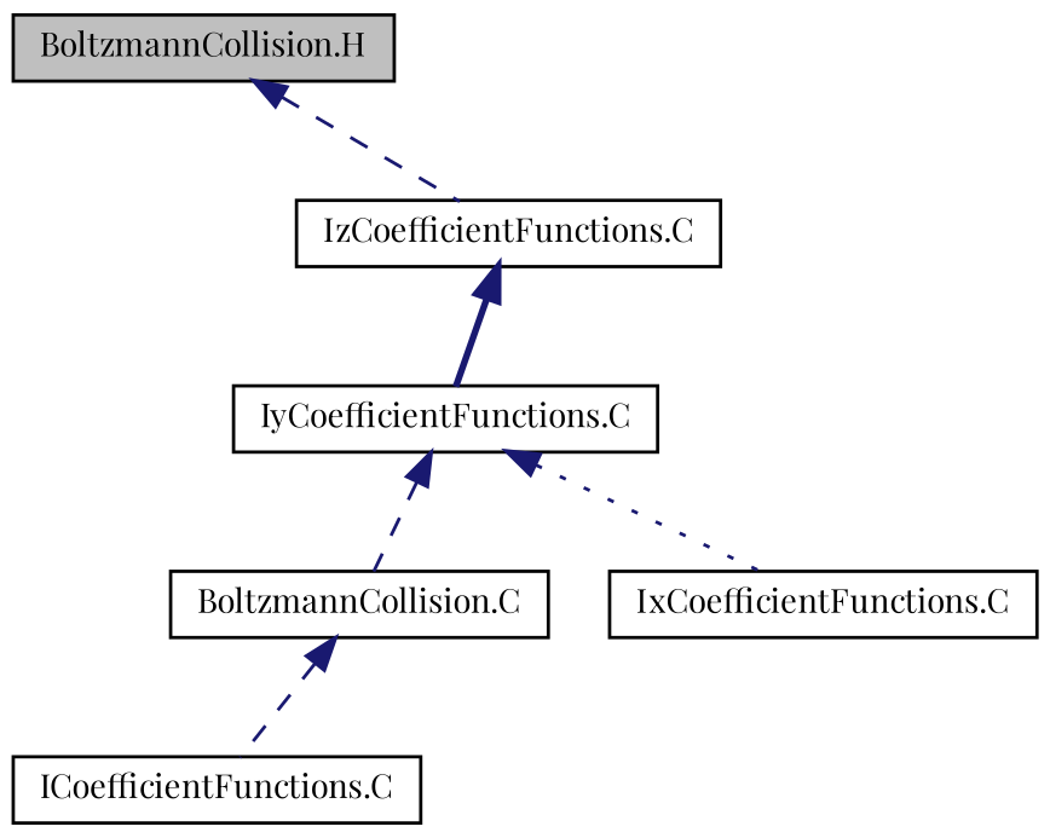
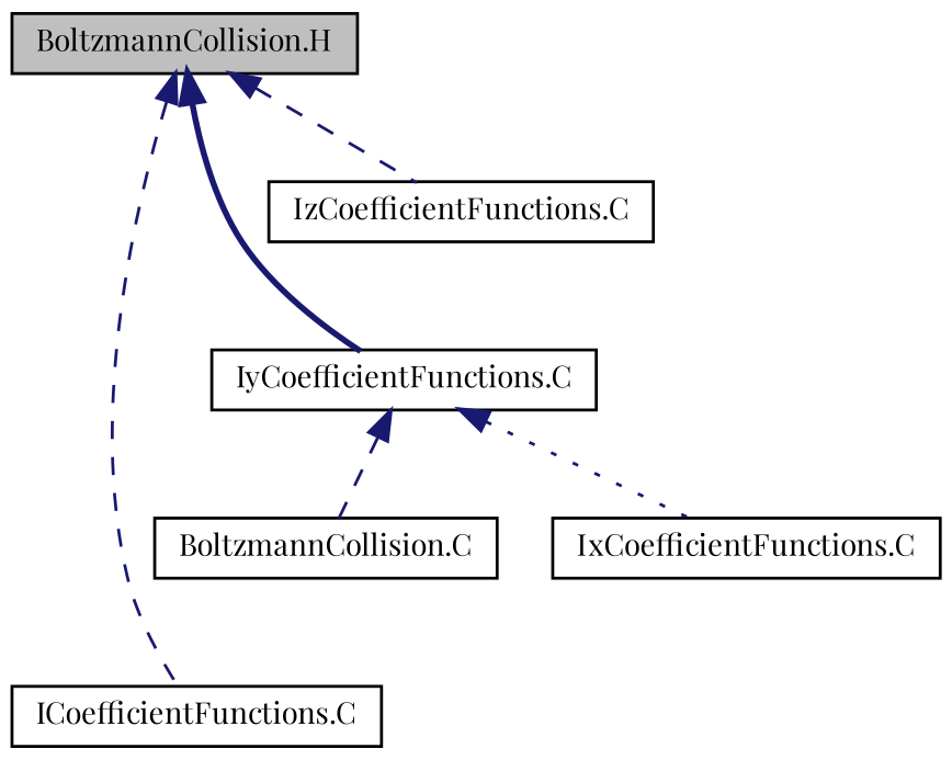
  digraph {
    fontname="Playfair Display"
    node [color=black fontname="Playfair Display" fontsize=10 shape=record]
    edge [color=midnightblue dir=back fontname="Playfair Display" fontsize=10 labelfontname=Helvetica labelfontsize=10 style=dashed]
    n1 [fillcolor=grey75 fontcolor=black height=0.2 label="BoltzmannCollision.H" style=filled width=0.4]
    n2 [height=0.2 label="ICoefficientFunctions.C" width=0.4]
    n3 [height=0.2 label="IyCoefficientFunctions.C" width=0.4]
    n4 [height=0.2 label="IzCoefficientFunctions.C" width=0.4]
    n5 [height=0.2 label="BoltzmannCollision.C" width=0.4]
    n6 [height=0.2 label="IxCoefficientFunctions.C" width=0.4]
-   n5 -> n2
-   n4 -> n3 [style=bold]
+   n1 -> n2
+   n1 -> n3 [style=bold]
    n1 -> n4
    n3 -> n5
    n3 -> n6 [style=dotted]
  }
